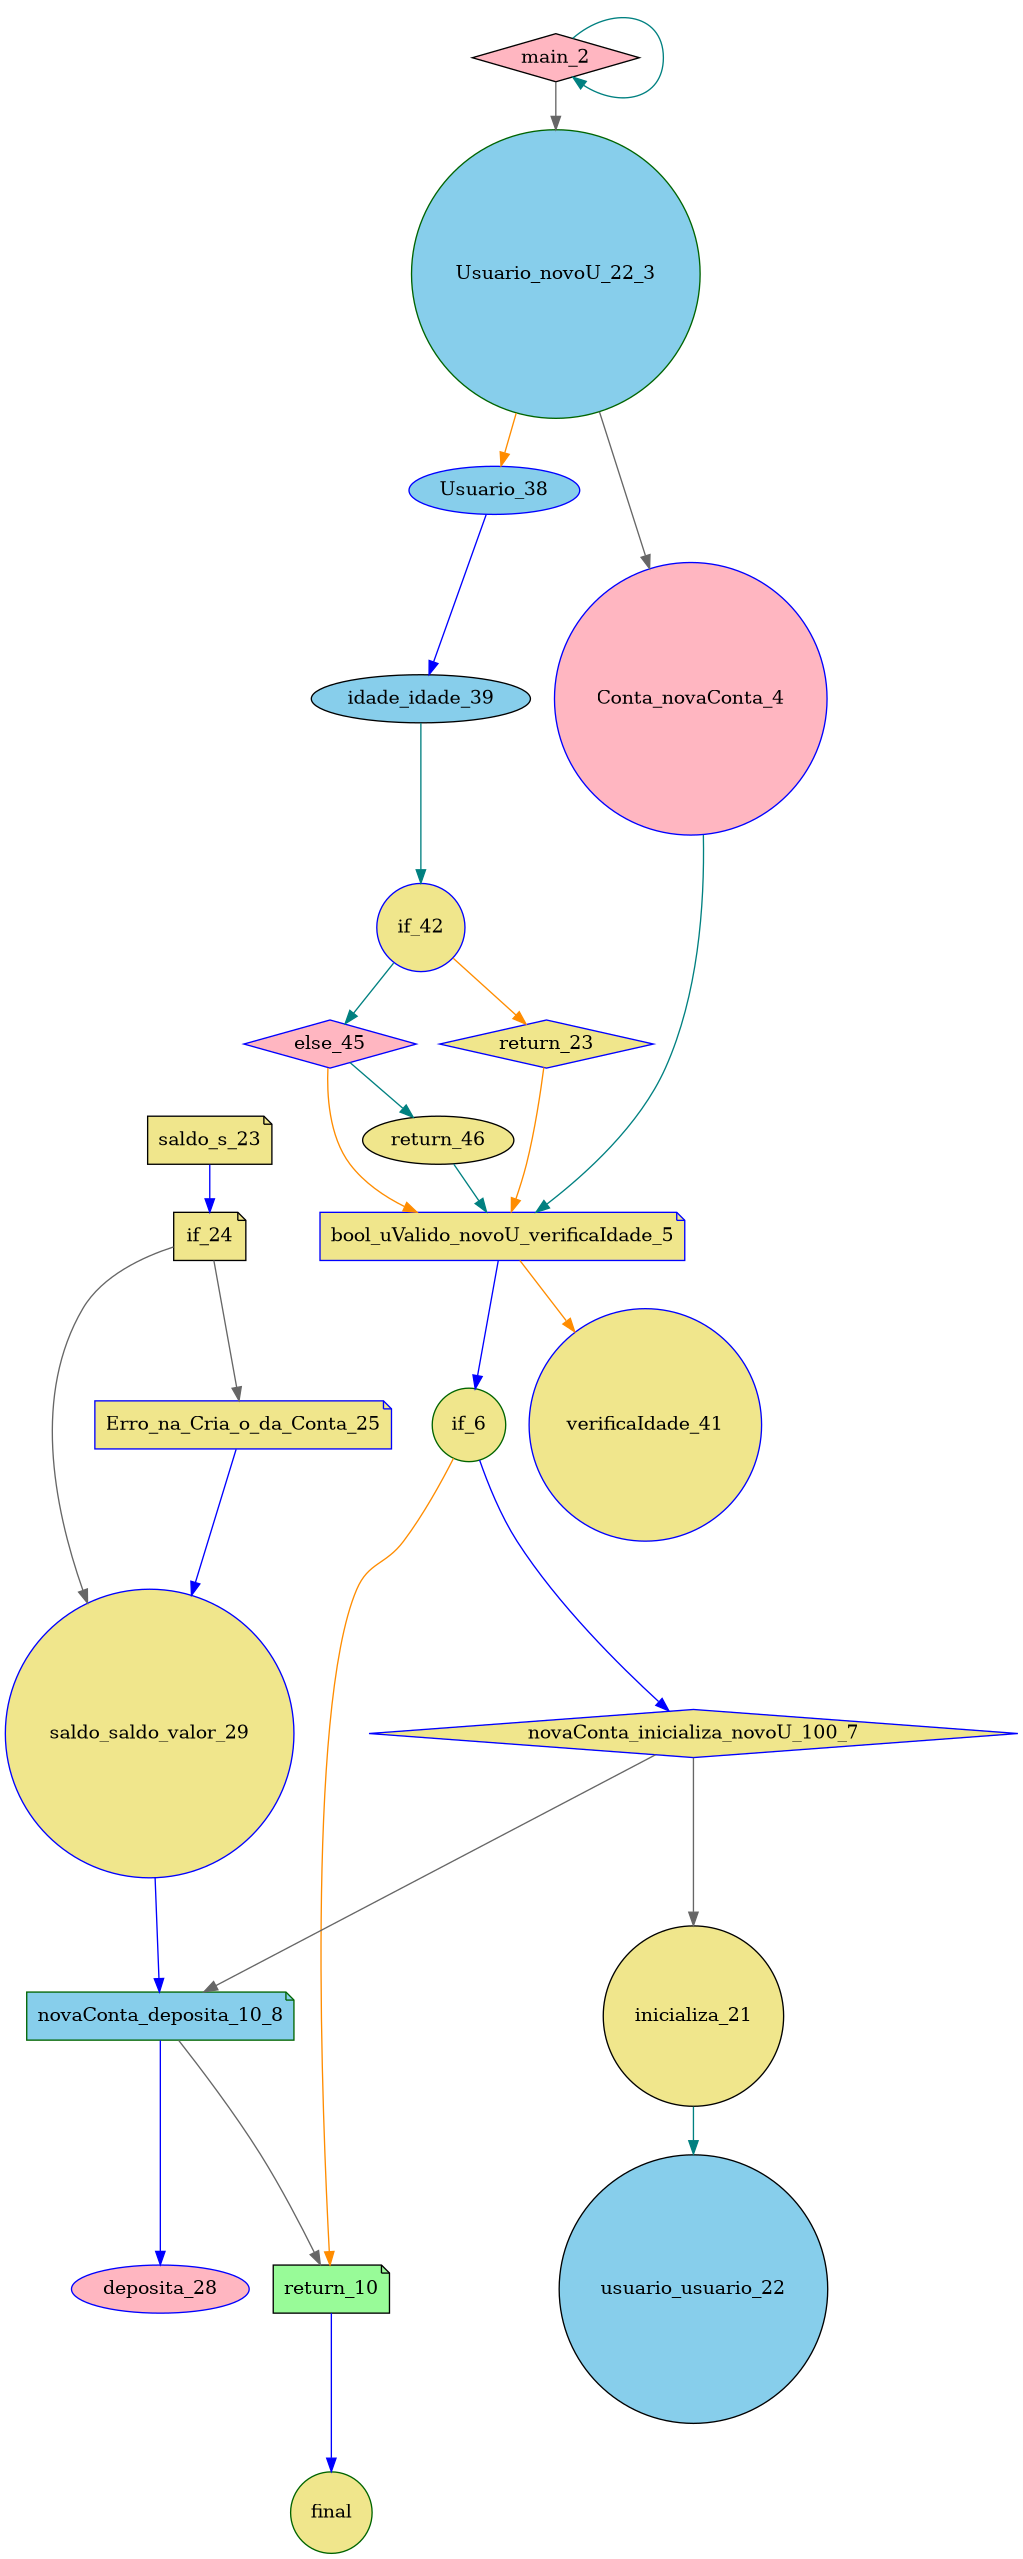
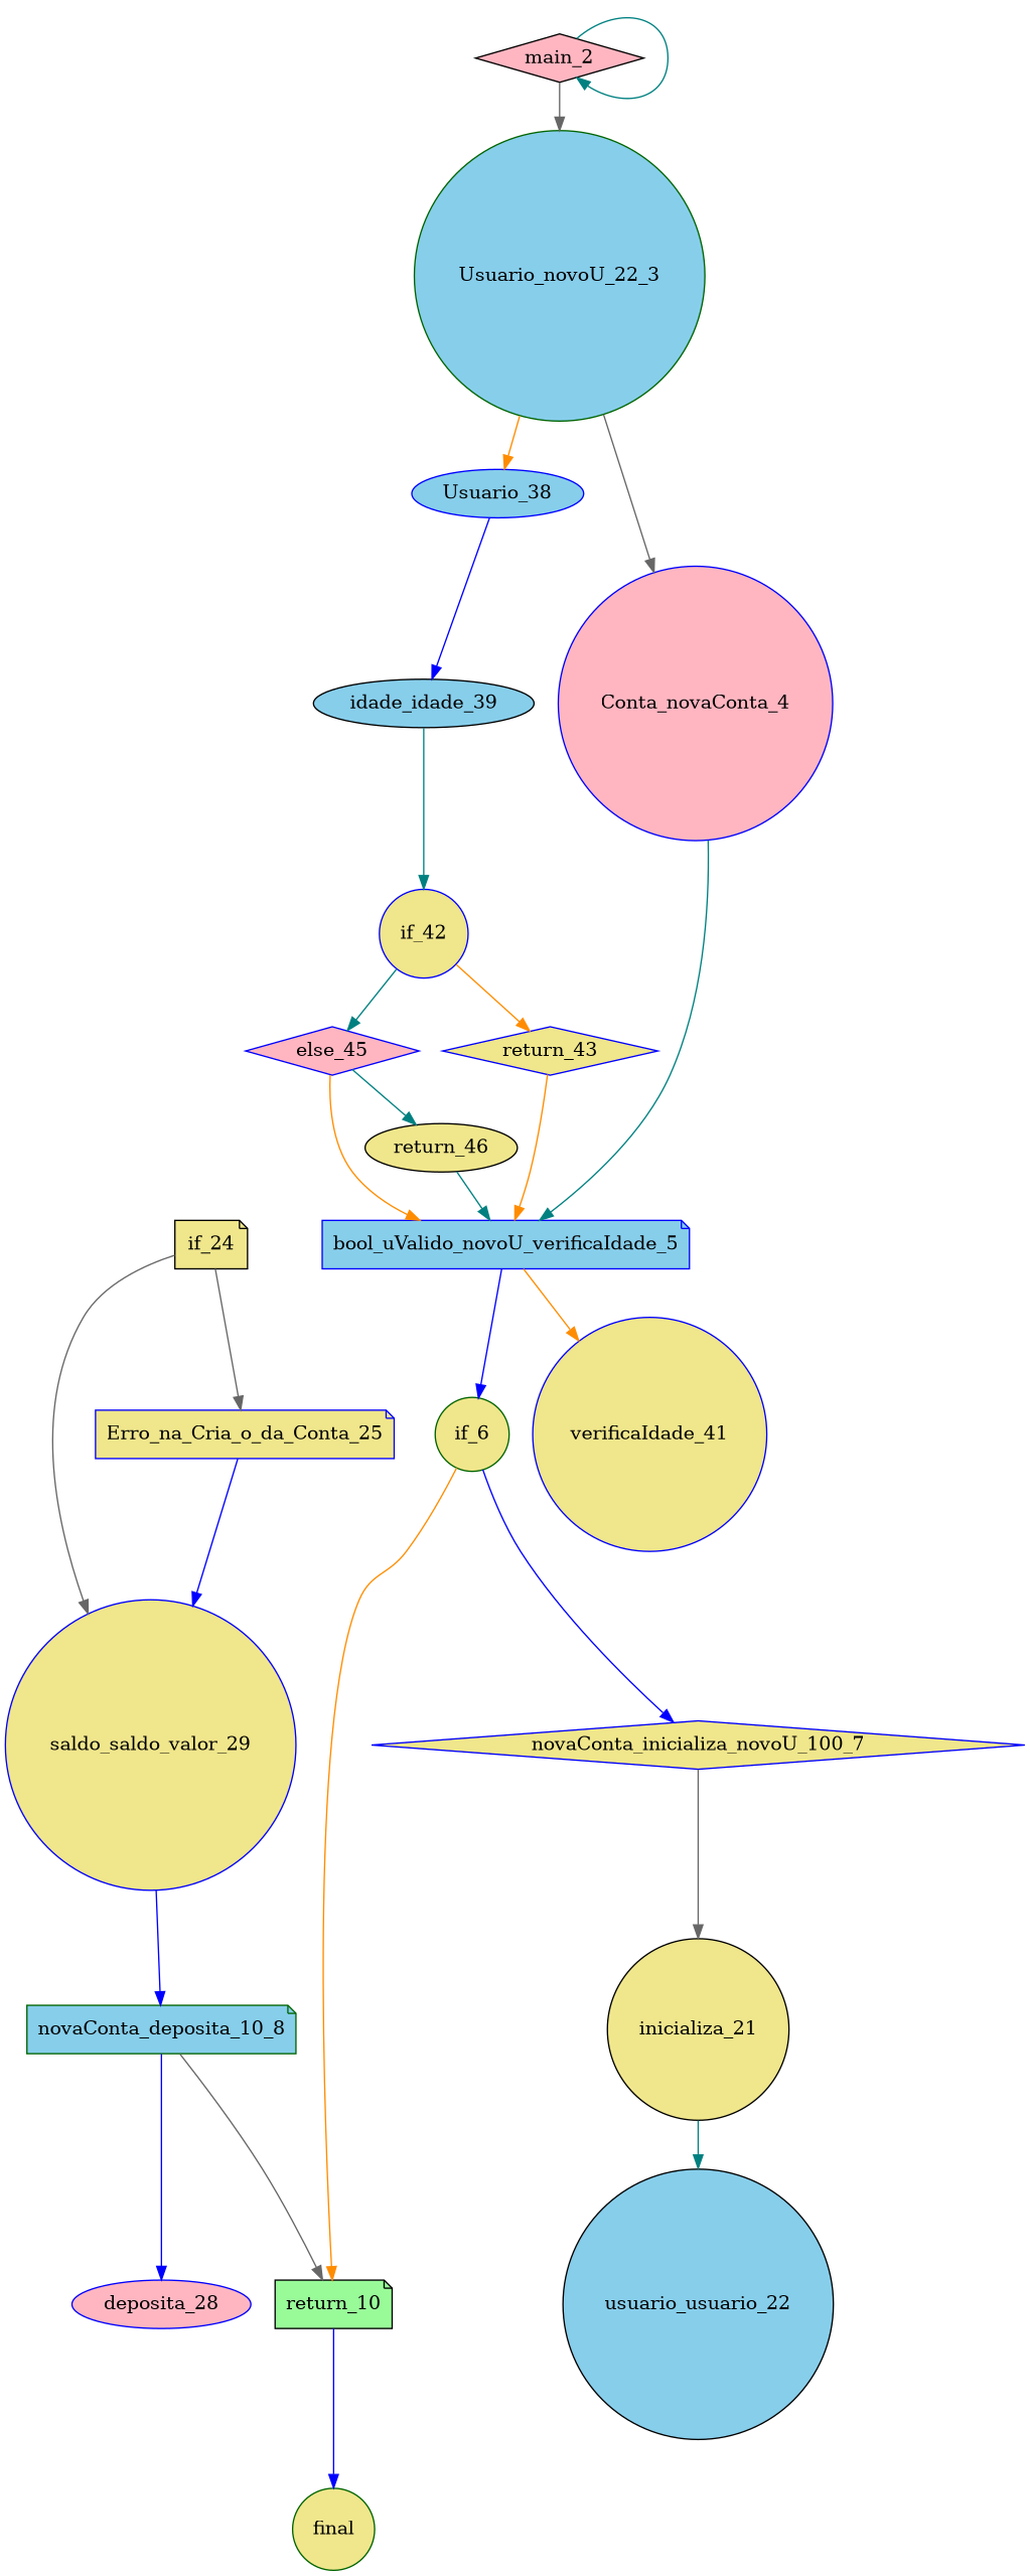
  strict digraph {
    node [color=blue fillcolor=khaki shape=circle style=filled]
    edge [color=blue]
    main_2 [color=black fillcolor=lightpink shape=diamond]
    Usuario_novoU_22_3 [color=darkgreen fillcolor=skyblue]
    Conta_novaConta_4 [fillcolor=lightpink]
    Usuario_38 [fillcolor=skyblue shape=ellipse]
-   bool_uValido_novoU_verificaIdade_5 [shape=note]
+   bool_uValido_novoU_verificaIdade_5 [fillcolor=skyblue shape=note]
    idade_idade_39 [color=black fillcolor=skyblue shape=ellipse]
    if_6 [color=darkgreen]
    verificaIdade_41
    novaConta_inicializa_novoU_100_7 [shape=diamond]
    return_10 [color=black fillcolor=palegreen shape=note]
    novaConta_deposita_10_8 [color=darkgreen fillcolor=skyblue shape=note]
    inicializa_21 [color=black]
    final [color=darkgreen]
    deposita_28 [fillcolor=lightpink shape=ellipse]
    usuario_usuario_22 [color=black fillcolor=skyblue]
    if_42
-   return_43 [shape=diamond label=return_23]
+   return_43 [shape=diamond]
    else_45 [fillcolor=lightpink shape=diamond]
    return_46 [color=black shape=ellipse]
-   saldo_s_23 [color=black shape=note]
    if_24 [color=black shape=note]
    Erro_na_Cria_o_da_Conta_25 [shape=note]
    saldo_saldo_valor_29
    main_2 -> main_2 [color=teal]
    main_2 -> Usuario_novoU_22_3 [color=gray40]
    Usuario_novoU_22_3 -> Conta_novaConta_4 [color=gray40]
    Usuario_novoU_22_3 -> Usuario_38 [color=darkorange]
    Conta_novaConta_4 -> bool_uValido_novoU_verificaIdade_5 [color=teal]
    Usuario_38 -> idade_idade_39
    bool_uValido_novoU_verificaIdade_5 -> if_6
    bool_uValido_novoU_verificaIdade_5 -> verificaIdade_41 [color=darkorange]
    idade_idade_39 -> if_42 [color=teal]
    if_6 -> novaConta_inicializa_novoU_100_7
    if_6 -> return_10 [color=darkorange]
-   novaConta_inicializa_novoU_100_7 -> novaConta_deposita_10_8 [color=gray40]
    novaConta_inicializa_novoU_100_7 -> inicializa_21 [color=gray40]
    return_10 -> final
    novaConta_deposita_10_8 -> return_10 [color=gray40]
    novaConta_deposita_10_8 -> deposita_28
    inicializa_21 -> usuario_usuario_22 [color=teal]
    if_42 -> return_43 [color=darkorange]
    if_42 -> else_45 [color=teal]
    return_43 -> bool_uValido_novoU_verificaIdade_5 [color=darkorange]
    else_45 -> bool_uValido_novoU_verificaIdade_5 [color=darkorange]
    else_45 -> return_46 [color=teal]
    return_46 -> bool_uValido_novoU_verificaIdade_5 [color=teal]
-   saldo_s_23 -> if_24
    if_24 -> Erro_na_Cria_o_da_Conta_25 [color=gray40]
    if_24 -> saldo_saldo_valor_29 [color=gray40]
    Erro_na_Cria_o_da_Conta_25 -> saldo_saldo_valor_29
    saldo_saldo_valor_29 -> novaConta_deposita_10_8
  }
